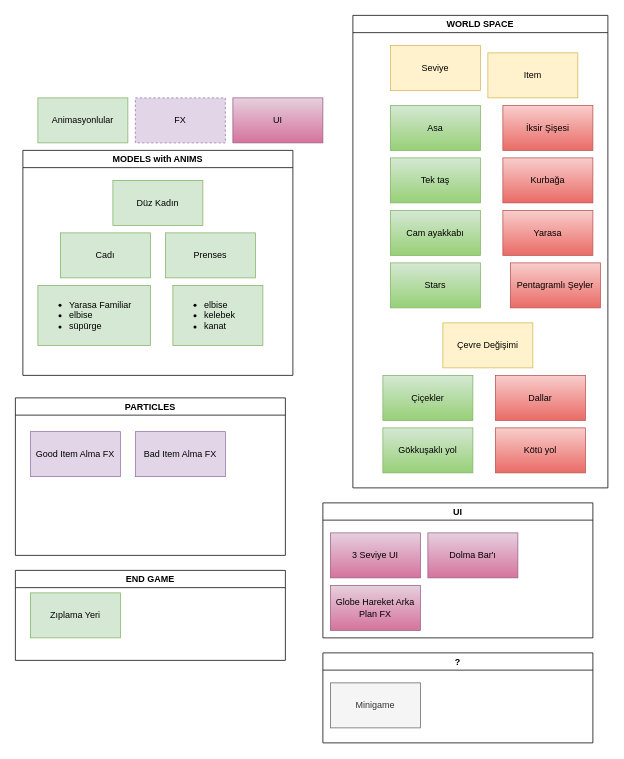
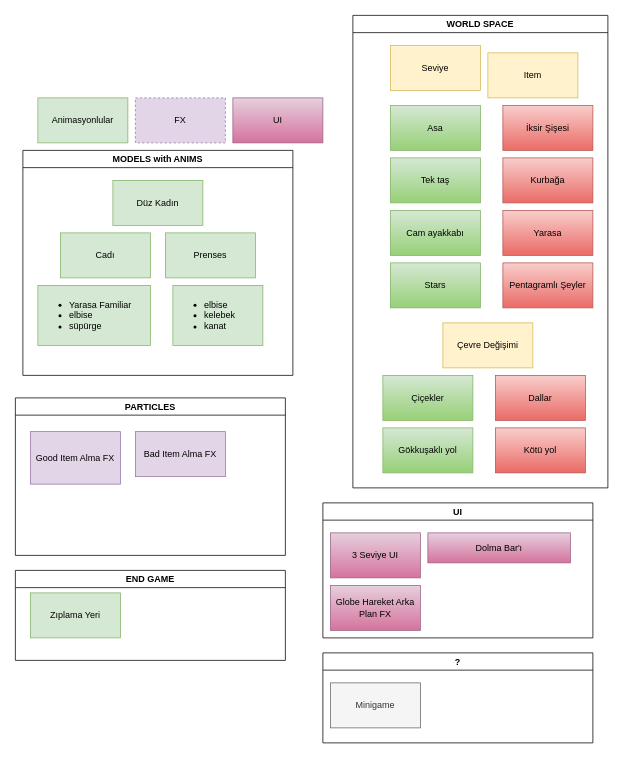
  <mxCell id="0" />
  <mxCell id="1" parent="0" />
  <mxCell id="2" value="Düz Kadın" style="rounded=0;whiteSpace=wrap;html=1;fillColor=#d5e8d4;strokeColor=#82b366;" vertex="1" parent="1"><mxGeometry x="150" y="240" width="120" height="60" as="geometry" /></mxCell>
  <mxCell id="3" value="Animasyonlular" style="rounded=0;whiteSpace=wrap;html=1;fillColor=#d5e8d4;strokeColor=#82b366;" vertex="1" parent="1"><mxGeometry x="50" y="130" width="120" height="60" as="geometry" /></mxCell>
  <mxCell id="4" value="Cadı" style="rounded=0;whiteSpace=wrap;html=1;fillColor=#d5e8d4;strokeColor=#82b366;" vertex="1" parent="1"><mxGeometry x="80" y="310" width="120" height="60" as="geometry" /></mxCell>
  <mxCell id="5" value="Prenses" style="rounded=0;whiteSpace=wrap;html=1;fillColor=#d5e8d4;strokeColor=#82b366;align=center;" vertex="1" parent="1"><mxGeometry x="220" y="310" width="120" height="60" as="geometry" /></mxCell>
  <mxCell id="6" value="FX" style="rounded=0;whiteSpace=wrap;html=1;fillColor=#e1d5e7;strokeColor=#9673a6;dashed=1;" vertex="1" parent="1"><mxGeometry x="180" y="130" width="120" height="60" as="geometry" /></mxCell>
  <mxCell id="7" value="MODELS with ANIMS" style="swimlane;" vertex="1" parent="1"><mxGeometry x="30" y="200" width="360" height="300" as="geometry" /></mxCell>
  <mxCell id="8" value="&lt;ul&gt;&lt;li&gt;Yarasa Familiar&lt;/li&gt;&lt;li&gt;elbise&lt;/li&gt;&lt;li&gt;süpürge&lt;/li&gt;&lt;/ul&gt;" style="rounded=0;whiteSpace=wrap;html=1;align=left;fillColor=#d5e8d4;strokeColor=#82b366;" vertex="1" parent="7"><mxGeometry x="20" y="180" width="150" height="80" as="geometry" /></mxCell>
  <mxCell id="9" value="&lt;ul&gt;&lt;li&gt;elbise&lt;/li&gt;&lt;li&gt;kelebek&lt;/li&gt;&lt;li&gt;kanat&lt;/li&gt;&lt;/ul&gt;" style="rounded=0;whiteSpace=wrap;html=1;align=left;fillColor=#d5e8d4;strokeColor=#82b366;" vertex="1" parent="7"><mxGeometry x="200" y="180" width="120" height="80" as="geometry" /></mxCell>
  <mxCell id="10" value="WORLD SPACE" style="swimlane;" vertex="1" parent="1"><mxGeometry x="470" y="20" width="340" height="630" as="geometry" /></mxCell>
  <mxCell id="11" value="Asa" style="rounded=0;whiteSpace=wrap;html=1;fillColor=#d5e8d4;strokeColor=#82b366;gradientColor=#97d077;" vertex="1" parent="10"><mxGeometry x="50" y="120" width="120" height="60" as="geometry" /></mxCell>
  <mxCell id="12" value="Stars" style="rounded=0;whiteSpace=wrap;html=1;fillColor=#d5e8d4;strokeColor=#82b366;gradientColor=#97d077;" vertex="1" parent="10"><mxGeometry x="50" y="330" width="120" height="60" as="geometry" /></mxCell>
  <mxCell id="13" value="Tek taş" style="rounded=0;whiteSpace=wrap;html=1;fillColor=#d5e8d4;strokeColor=#82b366;gradientColor=#97d077;" vertex="1" parent="10"><mxGeometry x="50" y="190" width="120" height="60" as="geometry" /></mxCell>
  <mxCell id="14" value="Cam ayakkabı" style="rounded=0;whiteSpace=wrap;html=1;fillColor=#d5e8d4;strokeColor=#82b366;gradientColor=#97d077;" vertex="1" parent="10"><mxGeometry x="50" y="260" width="120" height="60" as="geometry" /></mxCell>
  <mxCell id="15" value="İksir Şişesi" style="rounded=0;whiteSpace=wrap;html=1;fillColor=#f8cecc;strokeColor=#b85450;gradientColor=#ea6b66;" vertex="1" parent="10"><mxGeometry x="200" y="120" width="120" height="60" as="geometry" /></mxCell>
  <mxCell id="16" value="Kurbağa" style="rounded=0;whiteSpace=wrap;html=1;fillColor=#f8cecc;strokeColor=#b85450;gradientColor=#ea6b66;" vertex="1" parent="10"><mxGeometry x="200" y="190" width="120" height="60" as="geometry" /></mxCell>
  <mxCell id="17" value="Yarasa" style="rounded=0;whiteSpace=wrap;html=1;fillColor=#f8cecc;strokeColor=#b85450;gradientColor=#ea6b66;" vertex="1" parent="10"><mxGeometry x="200" y="260" width="120" height="60" as="geometry" /></mxCell>
- <mxCell id="18" value="Pentagramlı Şeyler" style="rounded=0;whiteSpace=wrap;html=1;fillColor=#f8cecc;strokeColor=#b85450;gradientColor=#ea6b66;" vertex="1" parent="10"><mxGeometry x="210" y="330" width="120" height="60" as="geometry" /></mxCell>
+ <mxCell id="18" value="Pentagramlı Şeyler" style="rounded=0;whiteSpace=wrap;html=1;fillColor=#f8cecc;strokeColor=#b85450;gradientColor=#ea6b66;" vertex="1" parent="10"><mxGeometry x="200" y="330" width="120" height="60" as="geometry" /></mxCell>
  <mxCell id="19" value="Seviye" style="rounded=0;whiteSpace=wrap;html=1;fillColor=#fff2cc;strokeColor=#d6b656;" vertex="1" parent="10"><mxGeometry x="50" y="40" width="120" height="60" as="geometry" /></mxCell>
  <mxCell id="20" value="Item" style="rounded=0;whiteSpace=wrap;html=1;fillColor=#fff2cc;strokeColor=#d6b656;" vertex="1" parent="10"><mxGeometry x="180" y="50" width="120" height="60" as="geometry" /></mxCell>
  <mxCell id="21" value="Çevre Değişimi" style="rounded=0;whiteSpace=wrap;html=1;fillColor=#fff2cc;strokeColor=#d6b656;" vertex="1" parent="10"><mxGeometry x="120" y="410" width="120" height="60" as="geometry" /></mxCell>
  <mxCell id="22" value="Çiçekler" style="rounded=0;whiteSpace=wrap;html=1;fillColor=#d5e8d4;strokeColor=#82b366;gradientColor=#97d077;" vertex="1" parent="10"><mxGeometry x="40" y="480" width="120" height="60" as="geometry" /></mxCell>
  <mxCell id="23" value="Dallar" style="rounded=0;whiteSpace=wrap;html=1;fillColor=#f8cecc;strokeColor=#b85450;gradientColor=#ea6b66;" vertex="1" parent="10"><mxGeometry x="190" y="480" width="120" height="60" as="geometry" /></mxCell>
  <mxCell id="24" value="Gökkuşaklı yol" style="rounded=0;whiteSpace=wrap;html=1;fillColor=#d5e8d4;strokeColor=#82b366;gradientColor=#97d077;" vertex="1" parent="10"><mxGeometry x="40" y="550" width="120" height="60" as="geometry" /></mxCell>
  <mxCell id="25" value="Kötü yol" style="rounded=0;whiteSpace=wrap;html=1;fillColor=#f8cecc;strokeColor=#b85450;gradientColor=#ea6b66;" vertex="1" parent="10"><mxGeometry x="190" y="550" width="120" height="60" as="geometry" /></mxCell>
  <mxCell id="26" value="PARTICLES" style="swimlane;" vertex="1" parent="1"><mxGeometry x="20" y="530" width="360" height="210" as="geometry" /></mxCell>
- <mxCell id="27" value="Good Item Alma FX" style="rounded=0;whiteSpace=wrap;html=1;fillColor=#e1d5e7;strokeColor=#9673a6;" vertex="1" parent="26"><mxGeometry x="20" y="45" width="120" height="60" as="geometry" /></mxCell>
+ <mxCell id="27" value="Good Item Alma FX" style="rounded=0;whiteSpace=wrap;html=1;fillColor=#e1d5e7;strokeColor=#9673a6;" vertex="1" parent="26"><mxGeometry x="20" y="45" width="120" height="70" as="geometry" /></mxCell>
  <mxCell id="28" style="edgeStyle=orthogonalEdgeStyle;rounded=0;orthogonalLoop=1;jettySize=auto;html=1;exitX=0.5;exitY=1;exitDx=0;exitDy=0;" edge="1" parent="26" source="27" target="27"><mxGeometry relative="1" as="geometry" /></mxCell>
  <mxCell id="29" value="Bad Item Alma FX" style="rounded=0;whiteSpace=wrap;html=1;fillColor=#e1d5e7;strokeColor=#9673a6;" vertex="1" parent="26"><mxGeometry x="160" y="45" width="120" height="60" as="geometry" /></mxCell>
  <mxCell id="30" value="UI" style="swimlane;startSize=23;" vertex="1" parent="1"><mxGeometry x="430" y="670" width="360" height="180" as="geometry" /></mxCell>
  <mxCell id="31" value="3 Seviye UI" style="rounded=0;whiteSpace=wrap;html=1;fillColor=#e6d0de;strokeColor=#996185;gradientColor=#d5739d;" vertex="1" parent="30"><mxGeometry x="10" y="40" width="120" height="60" as="geometry" /></mxCell>
- <mxCell id="32" value="Dolma Bar'ı" style="rounded=0;whiteSpace=wrap;html=1;fillColor=#e6d0de;strokeColor=#996185;gradientColor=#d5739d;" vertex="1" parent="30"><mxGeometry x="140" y="40" width="120" height="60" as="geometry" /></mxCell>
+ <mxCell id="32" value="Dolma Bar'ı" style="rounded=0;whiteSpace=wrap;html=1;fillColor=#e6d0de;strokeColor=#996185;gradientColor=#d5739d;" vertex="1" parent="30"><mxGeometry x="140" y="40" width="190" height="40" as="geometry" /></mxCell>
  <mxCell id="33" value="Globe Hareket Arka Plan FX" style="rounded=0;whiteSpace=wrap;html=1;fillColor=#e6d0de;strokeColor=#996185;gradientColor=#d5739d;" vertex="1" parent="30"><mxGeometry x="10" y="110" width="120" height="60" as="geometry" /></mxCell>
  <mxCell id="34" value="END GAME" style="swimlane;startSize=23;" vertex="1" parent="1"><mxGeometry x="20" y="760" width="360" height="120" as="geometry" /></mxCell>
  <mxCell id="35" value="Zıplama Yeri" style="rounded=0;whiteSpace=wrap;html=1;fillColor=#d5e8d4;strokeColor=#82b366;" vertex="1" parent="34"><mxGeometry x="20" y="30" width="120" height="60" as="geometry" /></mxCell>
  <mxCell id="36" value="?" style="swimlane;startSize=23;" vertex="1" parent="1"><mxGeometry x="430" y="870" width="360" height="120" as="geometry" /></mxCell>
  <mxCell id="37" value="Minigame" style="rounded=0;whiteSpace=wrap;html=1;fillColor=#f5f5f5;strokeColor=#666666;fontColor=#333333;" vertex="1" parent="36"><mxGeometry x="10" y="40" width="120" height="60" as="geometry" /></mxCell>
  <mxCell id="38" value="UI" style="rounded=0;whiteSpace=wrap;html=1;fillColor=#e6d0de;strokeColor=#996185;gradientColor=#d5739d;" vertex="1" parent="1"><mxGeometry x="310" y="130" width="120" height="60" as="geometry" /></mxCell>
